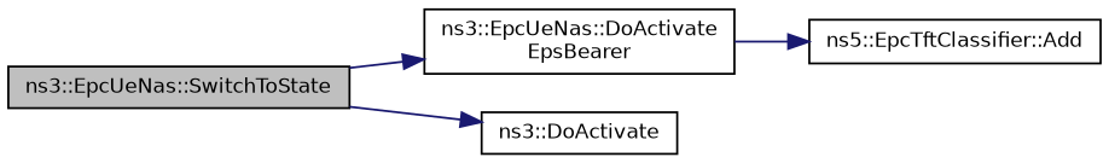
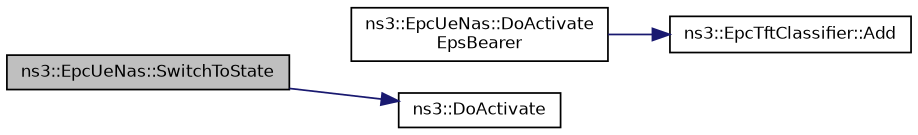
  digraph {
    rankdir=LR
    node [color=black fillcolor=white fontname=Helvetica fontsize=10 shape=record style=filled]
    edge [color=midnightblue fontname=Helvetica fontsize=10 labelfontname=Helvetica labelfontsize=10 style=solid]
    n1 [fillcolor=grey75 fontcolor=black height=0.2 label="ns3::EpcUeNas::SwitchToState" width=0.4]
    n2 [height=0.2 label="ns3::EpcUeNas::DoActivate\lEpsBearer" width=0.4]
    n3 [height=0.2 label="ns3::DoActivate" width=0.4]
-   n4 [height=0.2 label="ns5::EpcTftClassifier::Add" width=0.4]
-   n1 -> n2
+   n4 [height=0.2 label="ns3::EpcTftClassifier::Add" width=0.4]
    n1 -> n3
    n2 -> n4
  }
